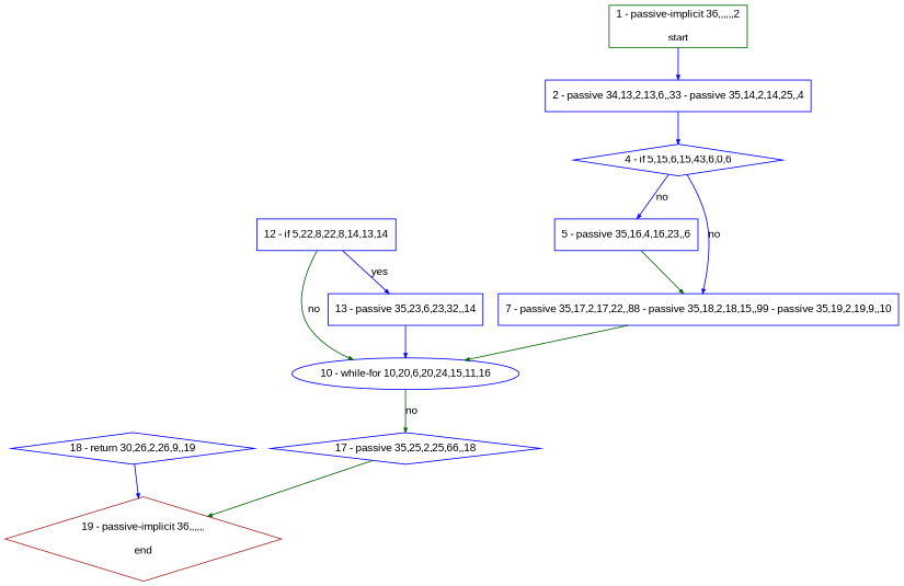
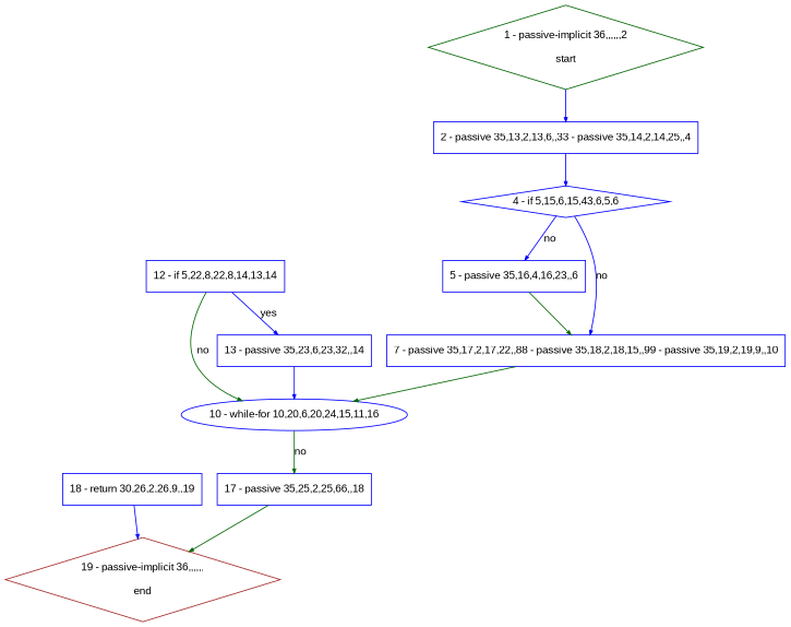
  digraph {
    bgcolor=white
    compound=true
    fillcolor="#FFFFCC"
    fontname=Arial
    fontsize=12
    pack=true
    packmode=clust
    style="rounded,filled"
    node [color="#0000ff" compound=true fillcolor="#ffffff" fixedsize=false fontname=Arial fontsize=12 node_initialized=no shape=box style=filled]
    edge [arrowhead=normal arrowsize=0.5 arrowtail=none color=blue compound=true dir=forward fontcolor=black fontname=Arial fontsize=12]
-   n1 [label="2 - passive 34,13,2,13,6,,33 - passive 35,14,2,14,25,,4"]
-   n2 [label="4 - if 5,15,6,15,43,6,0,6" shape=diamond]
+   n1 [label="2 - passive 35,13,2,13,6,,33 - passive 35,14,2,14,25,,4"]
+   n2 [label="4 - if 5,15,6,15,43,6,5,6" shape=diamond]
    n3 [label="5 - passive 35,16,4,16,23,,6"]
    n4 [label="7 - passive 35,17,2,17,22,,88 - passive 35,18,2,18,15,,99 - passive 35,19,2,19,9,,10"]
-   n5 [color="#006400" label="1 - passive-implicit 36,,,,,,2\n\nstart"]
+   n5 [color="#006400" label="1 - passive-implicit 36,,,,,,2\n\nstart" shape=diamond]
    n6 [label="10 - while-for 10,20,6,20,24,15,11,16" shape=oval]
-   n7 [label="17 - passive 35,25,2,25,66,,18" shape=diamond]
+   n7 [label="17 - passive 35,25,2,25,66,,18"]
    n8 [color="#a52a2a" label="19 - passive-implicit 36,,,,,,\n\nend" shape=diamond]
    n9 [label="12 - if 5,22,8,22,8,14,13,14"]
    n10 [label="13 - passive 35,23,6,23,32,,14"]
-   n11 [label="18 - return 30,26,2,26,9,,19" shape=diamond]
+   n11 [label="18 - return 30,26,2,26,9,,19"]
    n1 -> n2
    n2 -> n3 [label=no]
    n2 -> n4 [label=no]
    n3 -> n4 [color=darkgreen]
    n4 -> n6 [color=darkgreen]
    n5 -> n1
    n6 -> n7 [color=darkgreen label=no]
    n7 -> n8 [color=darkgreen]
    n9 -> n6 [color=darkgreen label=no]
    n9 -> n10 [label=yes]
    n10 -> n6
    n11 -> n8
  }
